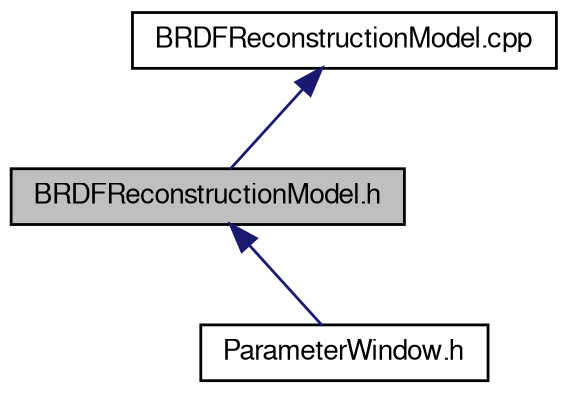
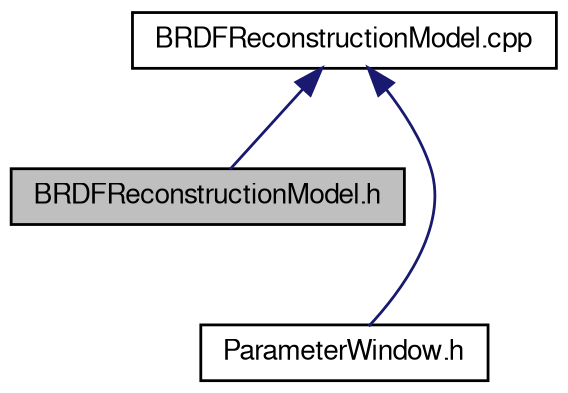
  digraph {
    node [color=black fillcolor=white fontname=FreeSans fontsize=10 shape=record style=filled]
    edge [color=midnightblue dir=back fontname=FreeSans fontsize=10 labelfontname=FreeSans labelfontsize=10 style=solid]
    n1 [fillcolor=grey75 fontcolor=black height=0.2 label="BRDFReconstructionModel.h" width=0.4]
    n2 [height=0.2 label="ParameterWindow.h" width=0.4]
    n3 [height=0.2 label="BRDFReconstructionModel.cpp" width=0.4]
-   n1 -> n2
+   n3 -> n2
    n3 -> n1
  }
